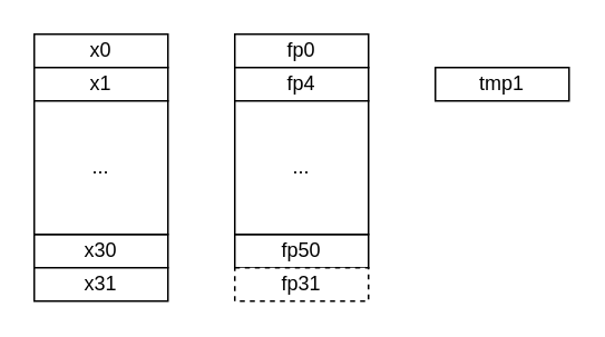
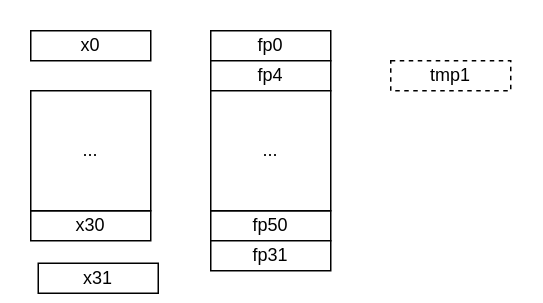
  <mxCell id="0" />
  <mxCell id="1" parent="0" />
  <mxCell id="2" value="x0" style="rounded=0;whiteSpace=wrap;html=1;" vertex="1" parent="1"><mxGeometry x="20" y="20" width="80" height="20" as="geometry" /></mxCell>
- <mxCell id="3" value="x1" style="rounded=0;whiteSpace=wrap;html=1;" vertex="1" parent="1"><mxGeometry x="20" y="40" width="80" height="20" as="geometry" /></mxCell>
  <mxCell id="4" value="x30" style="rounded=0;whiteSpace=wrap;html=1;" vertex="1" parent="1"><mxGeometry x="20" y="140" width="80" height="20" as="geometry" /></mxCell>
- <mxCell id="5" value="x31" style="rounded=0;whiteSpace=wrap;html=1;" vertex="1" parent="1"><mxGeometry x="20" y="160" width="80" height="20" as="geometry" /></mxCell>
+ <mxCell id="5" value="x31" style="rounded=0;whiteSpace=wrap;html=1;" vertex="1" parent="1"><mxGeometry x="25" y="175" width="80" height="20" as="geometry" /></mxCell>
  <mxCell id="6" value="..." style="rounded=0;whiteSpace=wrap;html=1;" vertex="1" parent="1"><mxGeometry x="20" y="60" width="80" height="80" as="geometry" /></mxCell>
  <mxCell id="7" value="fp0" style="rounded=0;whiteSpace=wrap;html=1;" vertex="1" parent="1"><mxGeometry x="140" y="20" width="80" height="20" as="geometry" /></mxCell>
  <mxCell id="8" value="fp4" style="rounded=0;whiteSpace=wrap;html=1;" vertex="1" parent="1"><mxGeometry x="140" y="40" width="80" height="20" as="geometry" /></mxCell>
  <mxCell id="9" value="fp50" style="rounded=0;whiteSpace=wrap;html=1;" vertex="1" parent="1"><mxGeometry x="140" y="140" width="80" height="20" as="geometry" /></mxCell>
- <mxCell id="10" value="fp31" style="rounded=0;whiteSpace=wrap;html=1;dashed=1;" vertex="1" parent="1"><mxGeometry x="140" y="160" width="80" height="20" as="geometry" /></mxCell>
+ <mxCell id="10" value="fp31" style="rounded=0;whiteSpace=wrap;html=1;" vertex="1" parent="1"><mxGeometry x="140" y="160" width="80" height="20" as="geometry" /></mxCell>
  <mxCell id="11" value="..." style="rounded=0;whiteSpace=wrap;html=1;" vertex="1" parent="1"><mxGeometry x="140" y="60" width="80" height="80" as="geometry" /></mxCell>
- <mxCell id="12" value="tmp1" style="rounded=0;whiteSpace=wrap;html=1;" vertex="1" parent="1"><mxGeometry x="260" y="40" width="80" height="20" as="geometry" /></mxCell>
+ <mxCell id="12" value="tmp1" style="rounded=0;whiteSpace=wrap;html=1;dashed=1;" vertex="1" parent="1"><mxGeometry x="260" y="40" width="80" height="20" as="geometry" /></mxCell>
